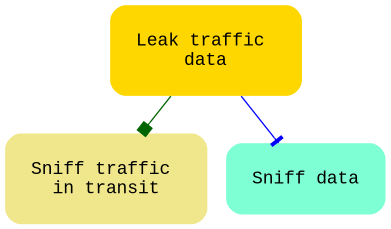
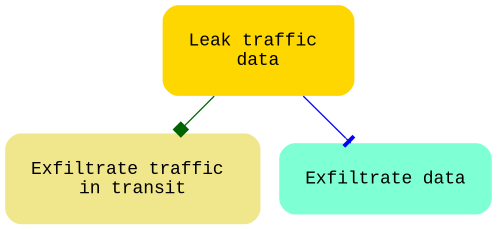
  digraph {
    fontname="Liberation Mono"
    labelloc=t
    nodesep=0.2
    rankdir=TB
    ranksep=0.4
    splines=true
    node [color="#D6E9D5" fontname="Liberation Mono" margin=0.28 shape=plaintext style="filled, rounded"]
    edge [fontname="Liberation Mono"]
-   n1 [fillcolor=aquamarine label="Sniff data"]
-   n2 [fillcolor=khaki label="Sniff traffic \nin transit"]
+   n1 [fillcolor=aquamarine label="Exfiltrate data"]
+   n2 [fillcolor=khaki label="Exfiltrate traffic \nin transit"]
    n3 [fillcolor=gold label="Leak traffic \ndata"]
    subgraph sub_1 {
      rank=same
      n1
      n2
    }
    n2 -> n1 [color="#2B303A" style=invis]
    n3 -> n1 [arrowhead=tee color=blue]
    n3 -> n2 [arrowhead=box color=darkgreen]
  }
